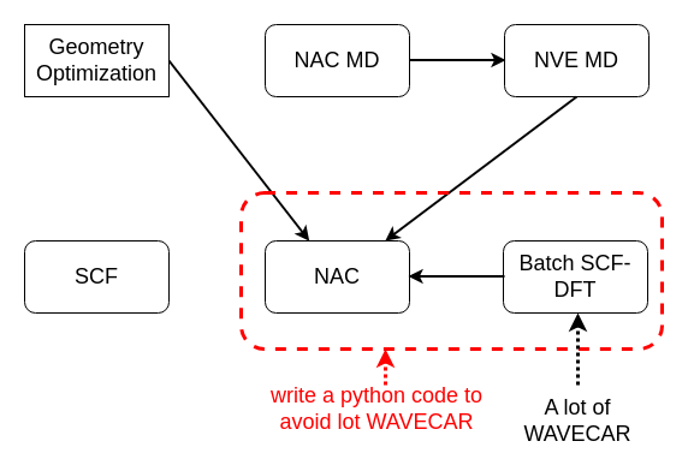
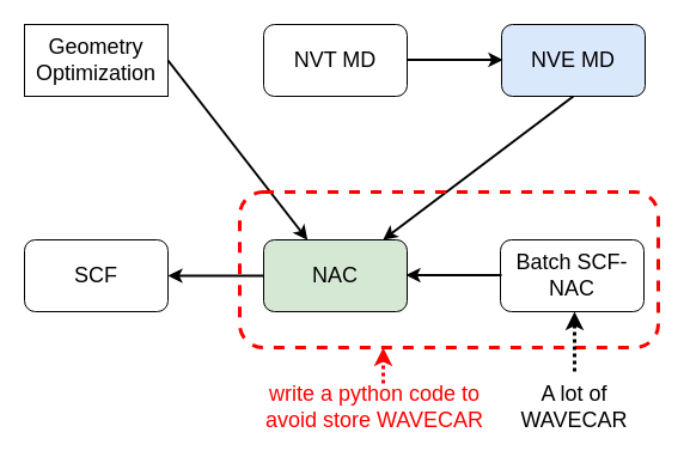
  <mxCell id="0" />
  <mxCell id="1" parent="0" />
- <mxCell id="2" value="&lt;font style=&quot;font-size: 18px;&quot;&gt;NAC MD&lt;/font&gt;" style="rounded=1;whiteSpace=wrap;html=1;" vertex="1" parent="1"><mxGeometry x="220" y="20" width="120" height="60" as="geometry" /></mxCell>
+ <mxCell id="2" value="&lt;font style=&quot;font-size: 18px;&quot;&gt;NVT MD&lt;/font&gt;" style="rounded=1;whiteSpace=wrap;html=1;" vertex="1" parent="1"><mxGeometry x="220" y="20" width="120" height="60" as="geometry" /></mxCell>
  <mxCell id="3" value="&lt;font style=&quot;font-size: 18px;&quot;&gt;Geometry Optimization&lt;/font&gt;" style="whiteSpace=wrap;html=1;rounded=0;" vertex="1" parent="1"><mxGeometry x="20" y="20" width="120" height="60" as="geometry" /></mxCell>
  <mxCell id="4" value="&lt;font style=&quot;font-size: 18px;&quot;&gt;SCF&lt;/font&gt;" style="rounded=1;whiteSpace=wrap;html=1;" vertex="1" parent="1"><mxGeometry x="20" y="200" width="120" height="60" as="geometry" /></mxCell>
- <mxCell id="5" value="&lt;font style=&quot;font-size: 18px;&quot;&gt;NAC&lt;/font&gt;" style="rounded=1;whiteSpace=wrap;html=1;" vertex="1" parent="1"><mxGeometry x="220" y="200" width="120" height="60" as="geometry" /></mxCell>
- <mxCell id="6" value="&lt;font style=&quot;font-size: 18px;&quot;&gt;Batch SCF-DFT&lt;/font&gt;" style="rounded=1;whiteSpace=wrap;html=1;" vertex="1" parent="1"><mxGeometry x="418" y="200" width="120" height="60" as="geometry" /></mxCell>
- <mxCell id="7" value="&lt;font style=&quot;font-size: 18px;&quot;&gt;NVE MD&lt;/font&gt;" style="rounded=1;whiteSpace=wrap;html=1;" vertex="1" parent="1"><mxGeometry x="419" y="20" width="120" height="60" as="geometry" /></mxCell>
+ <mxCell id="5" value="&lt;font style=&quot;font-size: 18px;&quot;&gt;NAC&lt;/font&gt;" style="rounded=1;whiteSpace=wrap;html=1;fillColor=#d5e8d4;" vertex="1" parent="1"><mxGeometry x="220" y="200" width="120" height="60" as="geometry" /></mxCell>
+ <mxCell id="6" value="&lt;font style=&quot;font-size: 18px;&quot;&gt;Batch SCF-NAC&lt;/font&gt;" style="rounded=1;whiteSpace=wrap;html=1;" vertex="1" parent="1"><mxGeometry x="418" y="200" width="120" height="60" as="geometry" /></mxCell>
+ <mxCell id="7" value="&lt;font style=&quot;font-size: 18px;&quot;&gt;NVE MD&lt;/font&gt;" style="rounded=1;whiteSpace=wrap;html=1;fillColor=#dae8fc;" vertex="1" parent="1"><mxGeometry x="419" y="20" width="120" height="60" as="geometry" /></mxCell>
  <mxCell id="8" value="" style="endArrow=classic;html=1;rounded=0;exitX=1;exitY=0.5;exitDx=0;exitDy=0;strokeWidth=2;" edge="1" parent="1" source="3" target="5"><mxGeometry width="50" height="50" relative="1" as="geometry"><mxPoint x="280" y="220" as="sourcePoint" /><mxPoint x="330" y="170" as="targetPoint" /></mxGeometry></mxCell>
  <mxCell id="9" value="" style="endArrow=classic;html=1;rounded=0;exitX=1;exitY=0.5;exitDx=0;exitDy=0;entryX=0;entryY=0.5;entryDx=0;entryDy=0;strokeWidth=2;" edge="1" parent="1"><mxGeometry width="50" height="50" relative="1" as="geometry"><mxPoint x="340" y="49.5" as="sourcePoint" /><mxPoint x="420" y="49.5" as="targetPoint" /></mxGeometry></mxCell>
+ <mxCell id="10" value="" style="endArrow=classic;html=1;rounded=0;strokeWidth=2;entryX=1;entryY=0.5;entryDx=0;entryDy=0;exitX=0;exitY=0.5;exitDx=0;exitDy=0;" edge="1" parent="1" source="5" target="4"><mxGeometry width="50" height="50" relative="1" as="geometry"><mxPoint x="220" y="235" as="sourcePoint" /><mxPoint x="160" y="225" as="targetPoint" /></mxGeometry></mxCell>
  <mxCell id="11" value="" style="endArrow=classic;html=1;rounded=0;exitX=1;exitY=0.5;exitDx=0;exitDy=0;strokeWidth=2;" edge="1" parent="1"><mxGeometry width="50" height="50" relative="1" as="geometry"><mxPoint x="419" y="229.5" as="sourcePoint" /><mxPoint x="339" y="229.5" as="targetPoint" /></mxGeometry></mxCell>
  <mxCell id="12" value="" style="endArrow=classic;html=1;rounded=0;exitX=0.5;exitY=1;exitDx=0;exitDy=0;strokeWidth=2;" edge="1" parent="1" source="7" target="5"><mxGeometry width="50" height="50" relative="1" as="geometry"><mxPoint x="180" y="90" as="sourcePoint" /><mxPoint x="260" y="90" as="targetPoint" /></mxGeometry></mxCell>
  <mxCell id="13" value="" style="rounded=1;whiteSpace=wrap;html=1;fillColor=none;strokeColor=#FF0000;dashed=1;strokeWidth=3;" vertex="1" parent="1"><mxGeometry x="200" y="160" width="350" height="130" as="geometry" /></mxCell>
- <mxCell id="14" value="&lt;font style=&quot;font-size: 18px;&quot;&gt;A lot of WAVECAR&lt;/font&gt;" style="rounded=0;whiteSpace=wrap;html=1;strokeColor=none;" vertex="1" parent="1"><mxGeometry x="420" y="320" width="120" height="60" as="geometry" /></mxCell>
+ <mxCell id="14" value="&lt;font style=&quot;font-size: 18px;&quot;&gt;A lot of WAVECAR&lt;/font&gt;" style="rounded=0;whiteSpace=wrap;html=1;strokeColor=none;" vertex="1" parent="1"><mxGeometry x="420" y="310" width="120" height="60" as="geometry" /></mxCell>
  <mxCell id="15" value="" style="endArrow=classic;html=1;rounded=0;entryX=0.8;entryY=0.769;entryDx=0;entryDy=0;entryPerimeter=0;exitX=0.5;exitY=0;exitDx=0;exitDy=0;strokeWidth=3;dashed=1;dashPattern=1 1;" edge="1" parent="1" source="14" target="13"><mxGeometry width="50" height="50" relative="1" as="geometry"><mxPoint x="280" y="200" as="sourcePoint" /><mxPoint x="330" y="150" as="targetPoint" /></mxGeometry></mxCell>
- <mxCell id="16" value="&lt;font style=&quot;font-size: 18px;&quot;&gt;write a python code to avoid lot WAVECAR&lt;/font&gt;" style="rounded=0;whiteSpace=wrap;html=1;strokeColor=none;fontColor=#FF0000;" vertex="1" parent="1"><mxGeometry x="220" y="310" width="186" height="60" as="geometry" /></mxCell>
+ <mxCell id="16" value="&lt;font style=&quot;font-size: 18px;&quot;&gt;write a python code to avoid store WAVECAR&lt;/font&gt;" style="rounded=0;whiteSpace=wrap;html=1;strokeColor=none;fontColor=#FF0000;" vertex="1" parent="1"><mxGeometry x="220" y="310" width="186" height="60" as="geometry" /></mxCell>
  <mxCell id="17" value="" style="endArrow=classic;html=1;rounded=0;entryX=0.8;entryY=0.769;entryDx=0;entryDy=0;entryPerimeter=0;strokeWidth=3;dashed=1;dashPattern=1 1;fontColor=#FF0000;strokeColor=#FF0000;" edge="1" parent="1"><mxGeometry width="50" height="50" relative="1" as="geometry"><mxPoint x="320" y="320" as="sourcePoint" /><mxPoint x="320" y="290" as="targetPoint" /></mxGeometry></mxCell>
